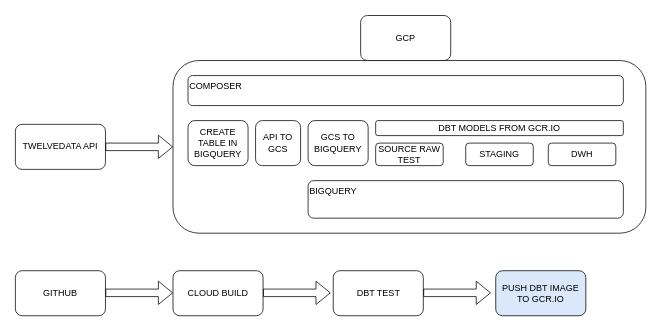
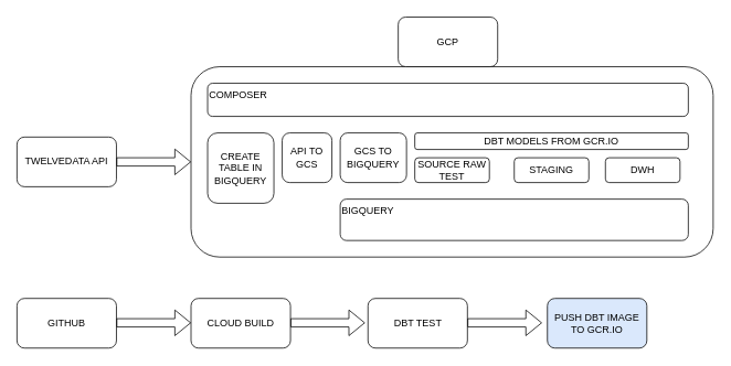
  <mxCell id="0" />
  <mxCell id="1" parent="0" />
  <mxCell id="2" value="" style="rounded=1;whiteSpace=wrap;html=1;" vertex="1" parent="1"><mxGeometry x="230" y="80" width="630" height="230" as="geometry" /></mxCell>
  <mxCell id="3" value="TWELVEDATA API" style="rounded=1;whiteSpace=wrap;html=1;" vertex="1" parent="1"><mxGeometry x="20" y="165" width="120" height="60" as="geometry" /></mxCell>
  <mxCell id="4" value="GCP" style="rounded=1;whiteSpace=wrap;html=1;" vertex="1" parent="1"><mxGeometry x="480" y="20" width="120" height="60" as="geometry" /></mxCell>
  <mxCell id="5" value="" style="shape=flexArrow;endArrow=classic;html=1;rounded=0;" edge="1" parent="1" source="3" target="2"><mxGeometry width="50" height="50" relative="1" as="geometry"><mxPoint x="150" y="150" as="sourcePoint" /><mxPoint x="200" y="100" as="targetPoint" /></mxGeometry></mxCell>
  <mxCell id="6" value="BIGQUERY" style="rounded=1;whiteSpace=wrap;html=1;align=left;verticalAlign=top;" vertex="1" parent="1"><mxGeometry x="410" y="240" width="420" height="50" as="geometry" /></mxCell>
  <mxCell id="7" value="COMPOSER" style="rounded=1;whiteSpace=wrap;html=1;align=left;verticalAlign=top;" vertex="1" parent="1"><mxGeometry x="250" y="100" width="580" height="40" as="geometry" /></mxCell>
- <mxCell id="8" value="CREATE&lt;br&gt;TABLE IN BIGQUERY" style="rounded=1;whiteSpace=wrap;html=1;" vertex="1" parent="1"><mxGeometry x="250" y="160" width="80" height="60" as="geometry" /></mxCell>
+ <mxCell id="8" value="CREATE&lt;br&gt;TABLE IN BIGQUERY" style="rounded=1;whiteSpace=wrap;html=1;" vertex="1" parent="1"><mxGeometry x="250" y="160" width="80" height="85" as="geometry" /></mxCell>
  <mxCell id="9" value="API TO GCS" style="rounded=1;whiteSpace=wrap;html=1;" vertex="1" parent="1"><mxGeometry x="340" y="160" width="60" height="60" as="geometry" /></mxCell>
  <mxCell id="10" value="GCS TO BIGQUERY" style="rounded=1;whiteSpace=wrap;html=1;" vertex="1" parent="1"><mxGeometry x="410" y="160" width="80" height="60" as="geometry" /></mxCell>
  <mxCell id="11" value="DBT MODELS FROM GCR.IO" style="rounded=1;whiteSpace=wrap;html=1;" vertex="1" parent="1"><mxGeometry x="500" y="160" width="330" height="20" as="geometry" /></mxCell>
  <mxCell id="12" value="SOURCE RAW TEST" style="rounded=1;whiteSpace=wrap;html=1;" vertex="1" parent="1"><mxGeometry x="500" y="190" width="90" height="30" as="geometry" /></mxCell>
  <mxCell id="13" value="STAGING" style="rounded=1;whiteSpace=wrap;html=1;" vertex="1" parent="1"><mxGeometry x="620" y="190" width="90" height="30" as="geometry" /></mxCell>
  <mxCell id="14" value="DWH" style="rounded=1;whiteSpace=wrap;html=1;" vertex="1" parent="1"><mxGeometry x="730" y="190" width="90" height="30" as="geometry" /></mxCell>
  <mxCell id="15" value="GITHUB" style="rounded=1;whiteSpace=wrap;html=1;" vertex="1" parent="1"><mxGeometry x="20" y="360" width="120" height="60" as="geometry" /></mxCell>
  <mxCell id="16" value="" style="shape=flexArrow;endArrow=classic;html=1;rounded=0;" edge="1" parent="1"><mxGeometry width="50" height="50" relative="1" as="geometry"><mxPoint x="140" y="389.5" as="sourcePoint" /><mxPoint x="230" y="389.5" as="targetPoint" /></mxGeometry></mxCell>
  <mxCell id="17" value="CLOUD BUILD" style="rounded=1;whiteSpace=wrap;html=1;" vertex="1" parent="1"><mxGeometry x="230" y="360" width="120" height="60" as="geometry" /></mxCell>
  <mxCell id="18" value="" style="shape=flexArrow;endArrow=classic;html=1;rounded=0;" edge="1" parent="1"><mxGeometry width="50" height="50" relative="1" as="geometry"><mxPoint x="350" y="389.5" as="sourcePoint" /><mxPoint x="440" y="389.5" as="targetPoint" /></mxGeometry></mxCell>
  <mxCell id="19" value="DBT TEST" style="rounded=1;whiteSpace=wrap;html=1;" vertex="1" parent="1"><mxGeometry x="443.5" y="360" width="120" height="60" as="geometry" /></mxCell>
  <mxCell id="20" value="PUSH DBT IMAGE TO GCR.IO" style="rounded=1;whiteSpace=wrap;html=1;fillColor=#dae8fc;" vertex="1" parent="1"><mxGeometry x="660" y="360" width="120" height="60" as="geometry" /></mxCell>
  <mxCell id="21" value="" style="shape=flexArrow;endArrow=classic;html=1;rounded=0;" edge="1" parent="1"><mxGeometry width="50" height="50" relative="1" as="geometry"><mxPoint x="563.5" y="389.5" as="sourcePoint" /><mxPoint x="653.5" y="389.5" as="targetPoint" /></mxGeometry></mxCell>
